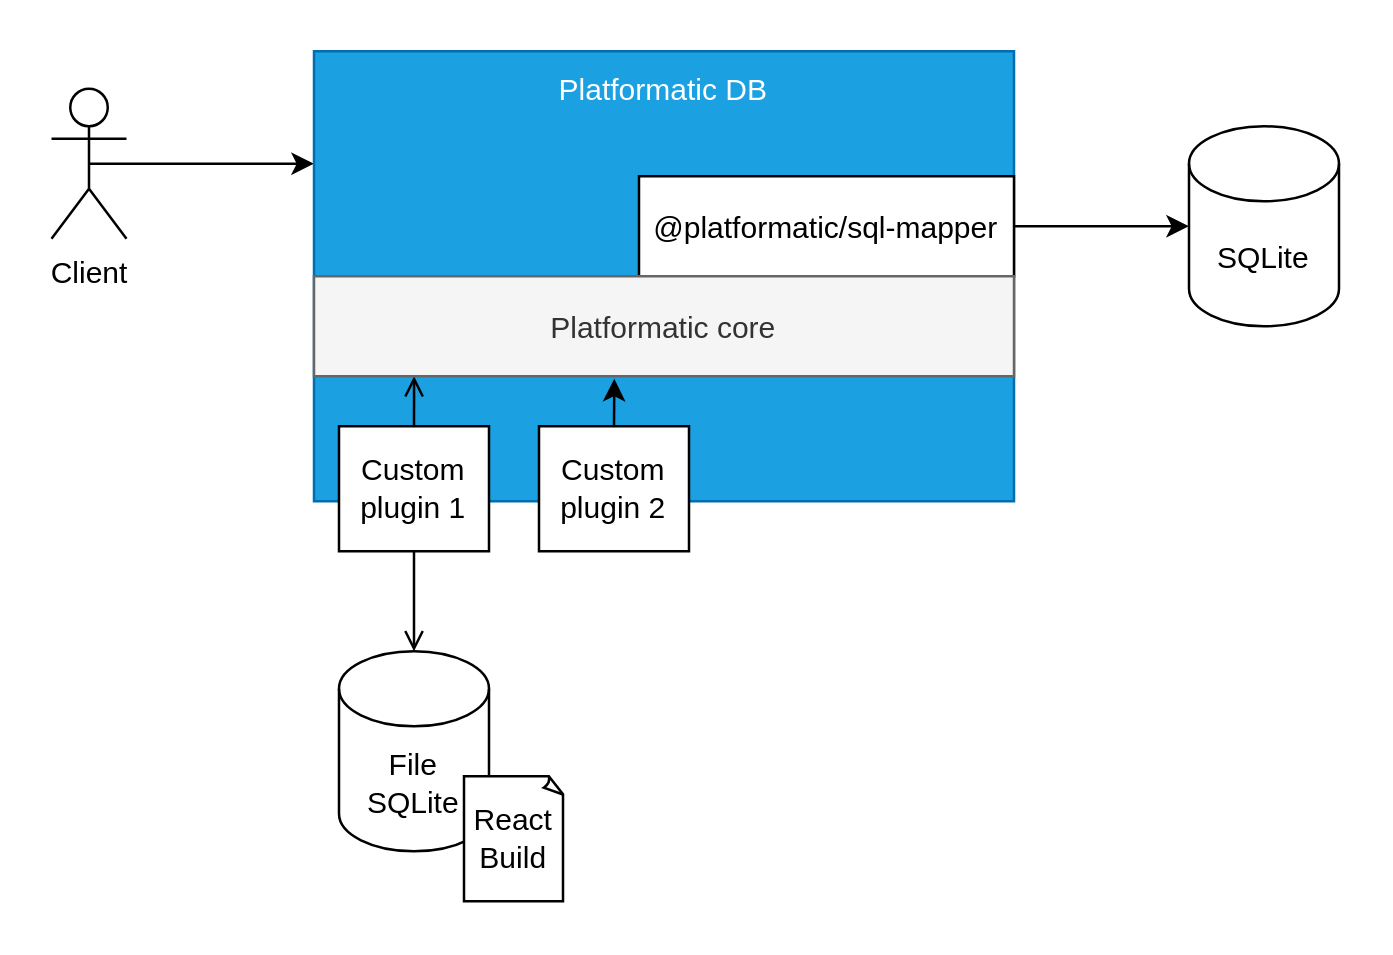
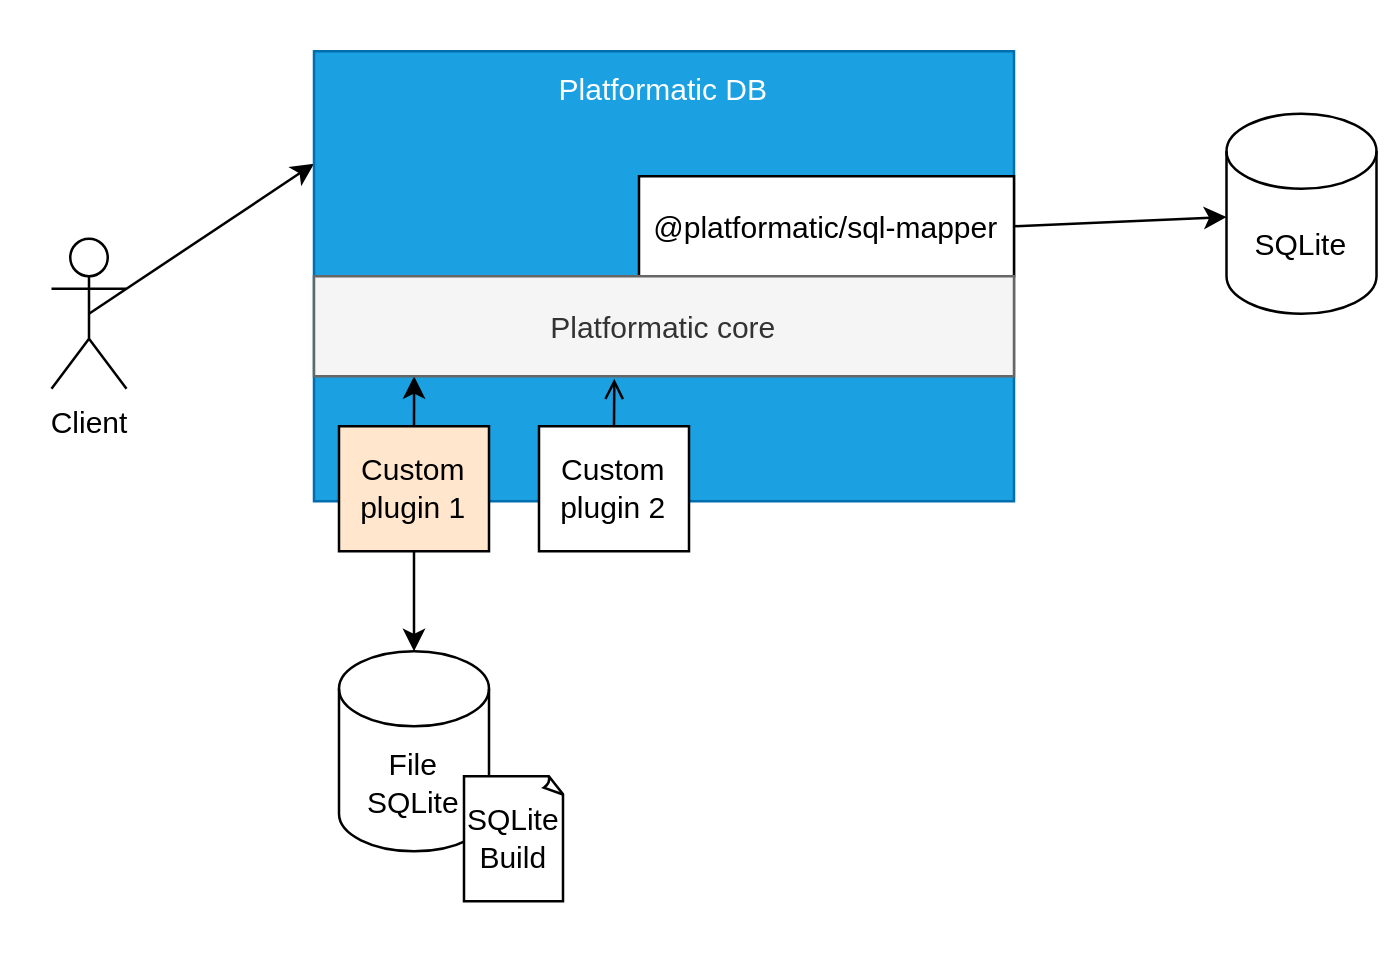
  <mxCell id="0" />
  <mxCell id="1" parent="0" />
  <mxCell id="2" style="edgeStyle=none;html=1;exitX=0.5;exitY=0.5;exitDx=0;exitDy=0;exitPerimeter=0;entryX=0;entryY=0.25;entryDx=0;entryDy=0;" edge="1" parent="1" source="3" target="4"><mxGeometry relative="1" as="geometry" /></mxCell>
- <mxCell id="3" value="Client" style="shape=umlActor;verticalLabelPosition=bottom;verticalAlign=top;html=1;outlineConnect=0;" vertex="1" parent="1"><mxGeometry x="20" y="35" width="30" height="60" as="geometry" /></mxCell>
+ <mxCell id="3" value="Client" style="shape=umlActor;verticalLabelPosition=bottom;verticalAlign=top;html=1;outlineConnect=0;" vertex="1" parent="1"><mxGeometry x="20" y="95" width="30" height="60" as="geometry" /></mxCell>
  <mxCell id="4" value="Platformatic DB" style="rounded=0;whiteSpace=wrap;html=1;verticalAlign=top;spacingTop=2;fillColor=#1ba1e2;fontColor=#ffffff;strokeColor=#006EAF;" vertex="1" parent="1"><mxGeometry x="125" y="20" width="280" height="180" as="geometry" /></mxCell>
- <mxCell id="5" value="SQLite" style="shape=cylinder3;whiteSpace=wrap;html=1;boundedLbl=1;backgroundOutline=1;size=15;" vertex="1" parent="1"><mxGeometry x="475" y="50" width="60" height="80" as="geometry" /></mxCell>
- <mxCell id="6" style="edgeStyle=none;html=1;exitX=0.5;exitY=1;exitDx=0;exitDy=0;endArrow=open;" edge="1" parent="1" source="8" target="9"><mxGeometry relative="1" as="geometry" /></mxCell>
- <mxCell id="7" style="edgeStyle=none;html=1;exitX=0.5;exitY=0;exitDx=0;exitDy=0;entryX=0.143;entryY=1;entryDx=0;entryDy=0;entryPerimeter=0;fontFamily=Helvetica;fontColor=default;endArrow=open;" edge="1" parent="1" source="8" target="14"><mxGeometry relative="1" as="geometry" /></mxCell>
- <mxCell id="8" value="Custom plugin 1" style="rounded=0;whiteSpace=wrap;html=1;rotation=0;" vertex="1" parent="1"><mxGeometry x="135" y="170" width="60" height="50" as="geometry" /></mxCell>
+ <mxCell id="5" value="SQLite" style="shape=cylinder3;whiteSpace=wrap;html=1;boundedLbl=1;backgroundOutline=1;size=15;" vertex="1" parent="1"><mxGeometry x="490" y="45" width="60" height="80" as="geometry" /></mxCell>
+ <mxCell id="6" style="edgeStyle=none;html=1;exitX=0.5;exitY=1;exitDx=0;exitDy=0;" edge="1" parent="1" source="8" target="9"><mxGeometry relative="1" as="geometry" /></mxCell>
+ <mxCell id="7" style="edgeStyle=none;html=1;exitX=0.5;exitY=0;exitDx=0;exitDy=0;entryX=0.143;entryY=1;entryDx=0;entryDy=0;entryPerimeter=0;fontFamily=Helvetica;fontColor=default;" edge="1" parent="1" source="8" target="14"><mxGeometry relative="1" as="geometry" /></mxCell>
+ <mxCell id="8" value="Custom plugin 1" style="rounded=0;whiteSpace=wrap;html=1;rotation=0;fillColor=#ffe6cc;" vertex="1" parent="1"><mxGeometry x="135" y="170" width="60" height="50" as="geometry" /></mxCell>
  <mxCell id="9" value="File SQLite" style="shape=cylinder3;whiteSpace=wrap;html=1;boundedLbl=1;backgroundOutline=1;size=15;" vertex="1" parent="1"><mxGeometry x="135" y="260" width="60" height="80" as="geometry" /></mxCell>
- <mxCell id="10" style="edgeStyle=none;html=1;exitX=0.5;exitY=0;exitDx=0;exitDy=0;entryX=0.429;entryY=1.025;entryDx=0;entryDy=0;entryPerimeter=0;fontFamily=Helvetica;fontColor=default;" edge="1" parent="1" source="11" target="14"><mxGeometry relative="1" as="geometry" /></mxCell>
+ <mxCell id="10" style="edgeStyle=none;html=1;exitX=0.5;exitY=0;exitDx=0;exitDy=0;entryX=0.429;entryY=1.025;entryDx=0;entryDy=0;entryPerimeter=0;fontFamily=Helvetica;fontColor=default;endArrow=open;" edge="1" parent="1" source="11" target="14"><mxGeometry relative="1" as="geometry" /></mxCell>
  <mxCell id="11" value="Custom plugin 2" style="rounded=0;whiteSpace=wrap;html=1;rotation=0;" vertex="1" parent="1"><mxGeometry x="215" y="170" width="60" height="50" as="geometry" /></mxCell>
  <mxCell id="12" style="edgeStyle=none;html=1;exitX=1;exitY=0.5;exitDx=0;exitDy=0;fontFamily=Helvetica;fontColor=default;" edge="1" parent="1" source="13" target="5"><mxGeometry relative="1" as="geometry" /></mxCell>
  <mxCell id="13" value="&lt;div style=&quot;line-height: 18px;&quot;&gt;&lt;span style=&quot;&quot;&gt;@platformatic/sql-mapper&lt;/span&gt;&lt;/div&gt;" style="rounded=0;whiteSpace=wrap;html=1;fontFamily=Helvetica;fontStyle=0;rotation=0;labelBackgroundColor=none;labelBorderColor=none;" vertex="1" parent="1"><mxGeometry x="255" y="70" width="150" height="40" as="geometry" /></mxCell>
  <mxCell id="14" value="&lt;div style=&quot;line-height: 18px;&quot;&gt;&lt;span style=&quot;&quot;&gt;Platformatic core&lt;/span&gt;&lt;/div&gt;" style="rounded=0;whiteSpace=wrap;html=1;fontFamily=Helvetica;fontStyle=0;rotation=0;labelBackgroundColor=none;labelBorderColor=none;fillColor=#f5f5f5;fontColor=#333333;strokeColor=#666666;" vertex="1" parent="1"><mxGeometry x="125" y="110" width="280" height="40" as="geometry" /></mxCell>
- <mxCell id="15" value="React&lt;br&gt;Build" style="whiteSpace=wrap;html=1;shape=mxgraph.basic.document;labelBackgroundColor=none;labelBorderColor=none;fontFamily=Helvetica;fontColor=default;" vertex="1" parent="1"><mxGeometry x="185" y="310" width="40" height="50" as="geometry" /></mxCell>
+ <mxCell id="15" value="SQLite&lt;br&gt;Build" style="whiteSpace=wrap;html=1;shape=mxgraph.basic.document;labelBackgroundColor=none;labelBorderColor=none;fontFamily=Helvetica;fontColor=default;" vertex="1" parent="1"><mxGeometry x="185" y="310" width="40" height="50" as="geometry" /></mxCell>
